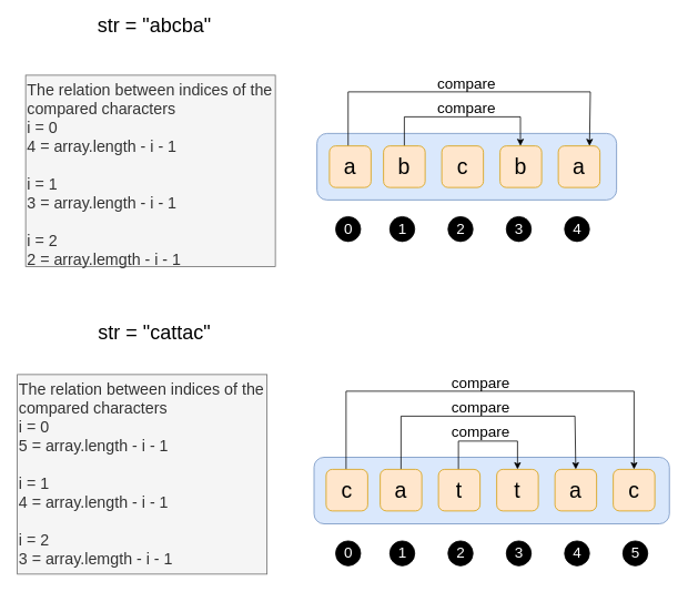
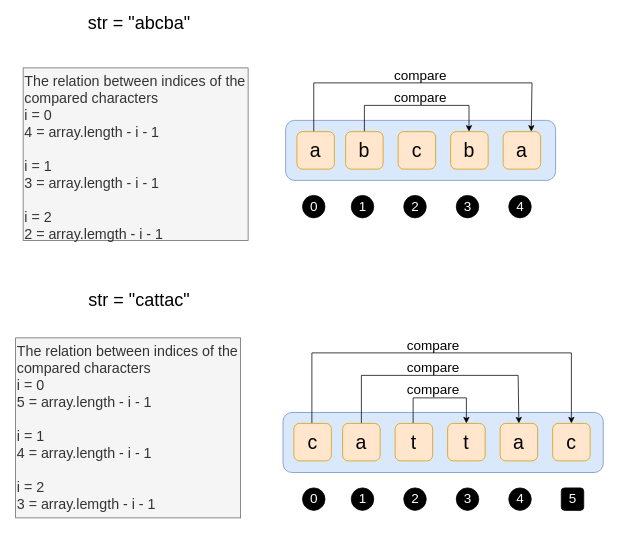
  <mxCell id="0" />
  <mxCell id="1" parent="0" />
  <mxCell id="2" value="" style="rounded=1;whiteSpace=wrap;html=1;fillColor=#dae8fc;strokeColor=#6c8ebf;fontSize=15;" vertex="1" parent="1"><mxGeometry x="380" y="160" width="360" height="80" as="geometry" /></mxCell>
  <mxCell id="3" style="edgeStyle=orthogonalEdgeStyle;rounded=0;orthogonalLoop=1;jettySize=auto;html=1;entryX=0.75;entryY=0;entryDx=0;entryDy=0;" edge="1" parent="1" source="4" target="9"><mxGeometry relative="1" as="geometry"><Array as="points"><mxPoint x="417.5" y="110" /><mxPoint x="708.5" y="110" /></Array></mxGeometry></mxCell>
  <mxCell id="4" value="a" style="rounded=1;whiteSpace=wrap;html=1;fillColor=#ffe6cc;strokeColor=#d79b00;fontSize=26;" vertex="1" parent="1"><mxGeometry x="395" y="175" width="50" height="50" as="geometry" /></mxCell>
  <mxCell id="5" style="edgeStyle=orthogonalEdgeStyle;rounded=0;orthogonalLoop=1;jettySize=auto;html=1;" edge="1" parent="1" source="6" target="8"><mxGeometry relative="1" as="geometry"><Array as="points"><mxPoint x="484.5" y="140" /><mxPoint x="624.5" y="140" /></Array></mxGeometry></mxCell>
  <mxCell id="6" value="b" style="rounded=1;whiteSpace=wrap;html=1;fillColor=#ffe6cc;strokeColor=#d79b00;fontSize=26;" vertex="1" parent="1"><mxGeometry x="460" y="175" width="50" height="50" as="geometry" /></mxCell>
  <mxCell id="7" value="c" style="rounded=1;whiteSpace=wrap;html=1;fillColor=#ffe6cc;strokeColor=#d79b00;fontSize=26;" vertex="1" parent="1"><mxGeometry x="530" y="175" width="50" height="50" as="geometry" /></mxCell>
  <mxCell id="8" value="b" style="rounded=1;whiteSpace=wrap;html=1;fillColor=#ffe6cc;strokeColor=#d79b00;fontSize=26;" vertex="1" parent="1"><mxGeometry x="600" y="175" width="50" height="50" as="geometry" /></mxCell>
  <mxCell id="9" value="a" style="rounded=1;whiteSpace=wrap;html=1;fillColor=#ffe6cc;strokeColor=#d79b00;fontSize=26;" vertex="1" parent="1"><mxGeometry x="670" y="175" width="50" height="50" as="geometry" /></mxCell>
  <mxCell id="10" value="compare" style="text;html=1;strokeColor=none;fillColor=none;align=center;verticalAlign=middle;whiteSpace=wrap;rounded=0;fontSize=18;" vertex="1" parent="1"><mxGeometry x="539.5" y="90" width="40" height="20" as="geometry" /></mxCell>
  <mxCell id="11" value="compare" style="text;html=1;strokeColor=none;fillColor=none;align=center;verticalAlign=middle;whiteSpace=wrap;rounded=0;fontSize=18;" vertex="1" parent="1"><mxGeometry x="539.5" y="120" width="40" height="20" as="geometry" /></mxCell>
  <mxCell id="12" value="0" style="ellipse;whiteSpace=wrap;html=1;aspect=fixed;fontSize=18;labelBackgroundColor=#000000;fontColor=#FFFFFF;fillColor=#000000;" vertex="1" parent="1"><mxGeometry x="402.5" y="260" width="30" height="30" as="geometry" /></mxCell>
  <mxCell id="13" value="1" style="ellipse;whiteSpace=wrap;html=1;aspect=fixed;fontSize=18;labelBackgroundColor=#000000;fontColor=#FFFFFF;fillColor=#000000;" vertex="1" parent="1"><mxGeometry x="467.5" y="260" width="30" height="30" as="geometry" /></mxCell>
  <mxCell id="14" value="2" style="ellipse;whiteSpace=wrap;html=1;aspect=fixed;fontSize=18;labelBackgroundColor=#000000;fontColor=#FFFFFF;fillColor=#000000;" vertex="1" parent="1"><mxGeometry x="537.5" y="260" width="30" height="30" as="geometry" /></mxCell>
  <mxCell id="15" value="3" style="ellipse;whiteSpace=wrap;html=1;aspect=fixed;fontSize=18;labelBackgroundColor=#000000;fontColor=#FFFFFF;fillColor=#000000;" vertex="1" parent="1"><mxGeometry x="607.5" y="260" width="30" height="30" as="geometry" /></mxCell>
  <mxCell id="16" value="4" style="ellipse;whiteSpace=wrap;html=1;aspect=fixed;fontSize=18;labelBackgroundColor=#000000;fontColor=#FFFFFF;fillColor=#000000;" vertex="1" parent="1"><mxGeometry x="677.5" y="260" width="30" height="30" as="geometry" /></mxCell>
  <mxCell id="17" value="" style="rounded=1;whiteSpace=wrap;html=1;fillColor=#dae8fc;strokeColor=#6c8ebf;fontSize=15;" vertex="1" parent="1"><mxGeometry x="376.5" y="549.5" width="427" height="80" as="geometry" /></mxCell>
  <mxCell id="18" style="edgeStyle=orthogonalEdgeStyle;rounded=0;orthogonalLoop=1;jettySize=auto;html=1;entryX=0.5;entryY=0;entryDx=0;entryDy=0;" edge="1" parent="1" source="19" target="26"><mxGeometry relative="1" as="geometry"><Array as="points"><mxPoint x="415" y="470" /><mxPoint x="761" y="470" /></Array></mxGeometry></mxCell>
  <mxCell id="19" value="c" style="rounded=1;whiteSpace=wrap;html=1;fillColor=#ffe6cc;strokeColor=#d79b00;fontSize=26;" vertex="1" parent="1"><mxGeometry x="391" y="564" width="50" height="50" as="geometry" /></mxCell>
  <mxCell id="20" style="edgeStyle=orthogonalEdgeStyle;rounded=0;orthogonalLoop=1;jettySize=auto;html=1;entryX=0.5;entryY=0;entryDx=0;entryDy=0;" edge="1" parent="1" source="21" target="25"><mxGeometry relative="1" as="geometry"><Array as="points"><mxPoint x="481" y="500" /><mxPoint x="690" y="500" /></Array></mxGeometry></mxCell>
  <mxCell id="21" value="a" style="rounded=1;whiteSpace=wrap;html=1;fillColor=#ffe6cc;strokeColor=#d79b00;fontSize=26;" vertex="1" parent="1"><mxGeometry x="456" y="564" width="50" height="50" as="geometry" /></mxCell>
  <mxCell id="22" style="edgeStyle=orthogonalEdgeStyle;rounded=0;orthogonalLoop=1;jettySize=auto;html=1;entryX=0.5;entryY=0;entryDx=0;entryDy=0;" edge="1" parent="1" source="23" target="24"><mxGeometry relative="1" as="geometry"><Array as="points"><mxPoint x="550" y="530" /><mxPoint x="621" y="530" /></Array></mxGeometry></mxCell>
  <mxCell id="23" value="t" style="rounded=1;whiteSpace=wrap;html=1;fillColor=#ffe6cc;strokeColor=#d79b00;fontSize=26;" vertex="1" parent="1"><mxGeometry x="526" y="564" width="50" height="50" as="geometry" /></mxCell>
  <mxCell id="24" value="t" style="rounded=1;whiteSpace=wrap;html=1;fillColor=#ffe6cc;strokeColor=#d79b00;fontSize=26;" vertex="1" parent="1"><mxGeometry x="596" y="564" width="50" height="50" as="geometry" /></mxCell>
  <mxCell id="25" value="a" style="rounded=1;whiteSpace=wrap;html=1;fillColor=#ffe6cc;strokeColor=#d79b00;fontSize=26;" vertex="1" parent="1"><mxGeometry x="666" y="564" width="50" height="50" as="geometry" /></mxCell>
  <mxCell id="26" value="c" style="rounded=1;whiteSpace=wrap;html=1;fillColor=#ffe6cc;strokeColor=#d79b00;fontSize=26;" vertex="1" parent="1"><mxGeometry x="736" y="564" width="50" height="50" as="geometry" /></mxCell>
  <mxCell id="27" value="compare" style="text;html=1;strokeColor=none;fillColor=none;align=center;verticalAlign=middle;whiteSpace=wrap;rounded=0;fontSize=18;" vertex="1" parent="1"><mxGeometry x="556.5" y="450" width="40" height="20" as="geometry" /></mxCell>
  <mxCell id="28" value="compare" style="text;html=1;strokeColor=none;fillColor=none;align=center;verticalAlign=middle;whiteSpace=wrap;rounded=0;fontSize=18;" vertex="1" parent="1"><mxGeometry x="556.5" y="480" width="40" height="20" as="geometry" /></mxCell>
  <mxCell id="29" value="compare" style="text;html=1;strokeColor=none;fillColor=none;align=center;verticalAlign=middle;whiteSpace=wrap;rounded=0;fontSize=18;" vertex="1" parent="1"><mxGeometry x="556.5" y="509" width="40" height="20" as="geometry" /></mxCell>
  <mxCell id="30" value="0" style="ellipse;whiteSpace=wrap;html=1;aspect=fixed;fontSize=18;fillColor=#000000;fontColor=#FFFFFF;fontStyle=0" vertex="1" parent="1"><mxGeometry x="402.5" y="650" width="30" height="30" as="geometry" /></mxCell>
  <mxCell id="31" value="1" style="ellipse;whiteSpace=wrap;html=1;aspect=fixed;fontSize=18;fillColor=#000000;fontColor=#FFFFFF;fontStyle=0" vertex="1" parent="1"><mxGeometry x="467.5" y="650" width="30" height="30" as="geometry" /></mxCell>
  <mxCell id="32" value="2" style="ellipse;whiteSpace=wrap;html=1;aspect=fixed;fontSize=18;fillColor=#000000;fontColor=#FFFFFF;fontStyle=0" vertex="1" parent="1"><mxGeometry x="537.5" y="650" width="30" height="30" as="geometry" /></mxCell>
  <mxCell id="33" value="3" style="ellipse;whiteSpace=wrap;html=1;aspect=fixed;fontSize=18;fillColor=#000000;fontColor=#FFFFFF;fontStyle=0" vertex="1" parent="1"><mxGeometry x="607.5" y="650" width="30" height="30" as="geometry" /></mxCell>
  <mxCell id="34" value="4" style="ellipse;whiteSpace=wrap;html=1;aspect=fixed;fontSize=18;fillColor=#000000;fontColor=#FFFFFF;fontStyle=0" vertex="1" parent="1"><mxGeometry x="677.5" y="650" width="30" height="30" as="geometry" /></mxCell>
- <mxCell id="35" value="5" style="ellipse;whiteSpace=wrap;html=1;aspect=fixed;fontSize=18;fillColor=#000000;fontColor=#FFFFFF;fontStyle=0" vertex="1" parent="1"><mxGeometry x="747.5" y="650" width="30" height="30" as="geometry" /></mxCell>
+ <mxCell id="35" value="5" style="whiteSpace=wrap;html=1;aspect=fixed;fontSize=18;fillColor=#000000;fontColor=#FFFFFF;fontStyle=0;rounded=1;" vertex="1" parent="1"><mxGeometry x="747.5" y="650" width="30" height="30" as="geometry" /></mxCell>
  <mxCell id="36" value="The relation between indices of the compared characters&lt;br style=&quot;font-size: 19px;&quot;&gt;i = 0&lt;br style=&quot;font-size: 19px;&quot;&gt;4 = array.length - i - 1&lt;br style=&quot;font-size: 19px;&quot;&gt;&lt;br style=&quot;font-size: 19px;&quot;&gt;i = 1&amp;nbsp;&lt;br style=&quot;font-size: 19px;&quot;&gt;3 = array.length - i - 1&lt;br style=&quot;font-size: 19px;&quot;&gt;&lt;br style=&quot;font-size: 19px;&quot;&gt;i = 2&lt;br style=&quot;font-size: 19px;&quot;&gt;2 = array.lemgth - i - 1&amp;nbsp;&lt;br style=&quot;font-size: 19px;&quot;&gt;&amp;nbsp;" style="text;html=1;strokeColor=#666666;fillColor=#f5f5f5;align=left;verticalAlign=top;whiteSpace=wrap;rounded=0;labelBackgroundColor=none;fontSize=19;fontColor=#333333;horizontal=1;" vertex="1" parent="1"><mxGeometry x="30" y="90" width="300" height="230" as="geometry" /></mxCell>
  <mxCell id="37" value="The relation between indices of the compared characters&lt;br style=&quot;font-size: 19px;&quot;&gt;i = 0&lt;br style=&quot;font-size: 19px;&quot;&gt;5 = array.length - i - 1&lt;br style=&quot;font-size: 19px;&quot;&gt;&lt;br style=&quot;font-size: 19px;&quot;&gt;i = 1&amp;nbsp;&lt;br style=&quot;font-size: 19px;&quot;&gt;4 = array.length - i - 1&lt;br style=&quot;font-size: 19px;&quot;&gt;&lt;br style=&quot;font-size: 19px;&quot;&gt;i = 2&lt;br style=&quot;font-size: 19px;&quot;&gt;3 = array.lemgth - i - 1&amp;nbsp;&lt;br style=&quot;font-size: 19px;&quot;&gt;&amp;nbsp;" style="text;html=1;strokeColor=#666666;fillColor=#f5f5f5;align=left;verticalAlign=top;whiteSpace=wrap;rounded=0;labelBackgroundColor=none;fontSize=19;fontColor=#333333;horizontal=1;" vertex="1" parent="1"><mxGeometry x="20" y="450" width="300" height="240" as="geometry" /></mxCell>
  <mxCell id="38" value="str = &quot;abcba&quot;" style="text;html=1;strokeColor=none;fillColor=none;align=center;verticalAlign=middle;whiteSpace=wrap;rounded=0;fontSize=24;" vertex="1" parent="1"><mxGeometry x="90" y="20" width="190" height="20" as="geometry" /></mxCell>
  <mxCell id="39" value="str = &quot;cattac&quot;" style="text;html=1;strokeColor=none;fillColor=none;align=center;verticalAlign=middle;whiteSpace=wrap;rounded=0;fontSize=24;" vertex="1" parent="1"><mxGeometry x="90" y="390" width="190" height="20" as="geometry" /></mxCell>
